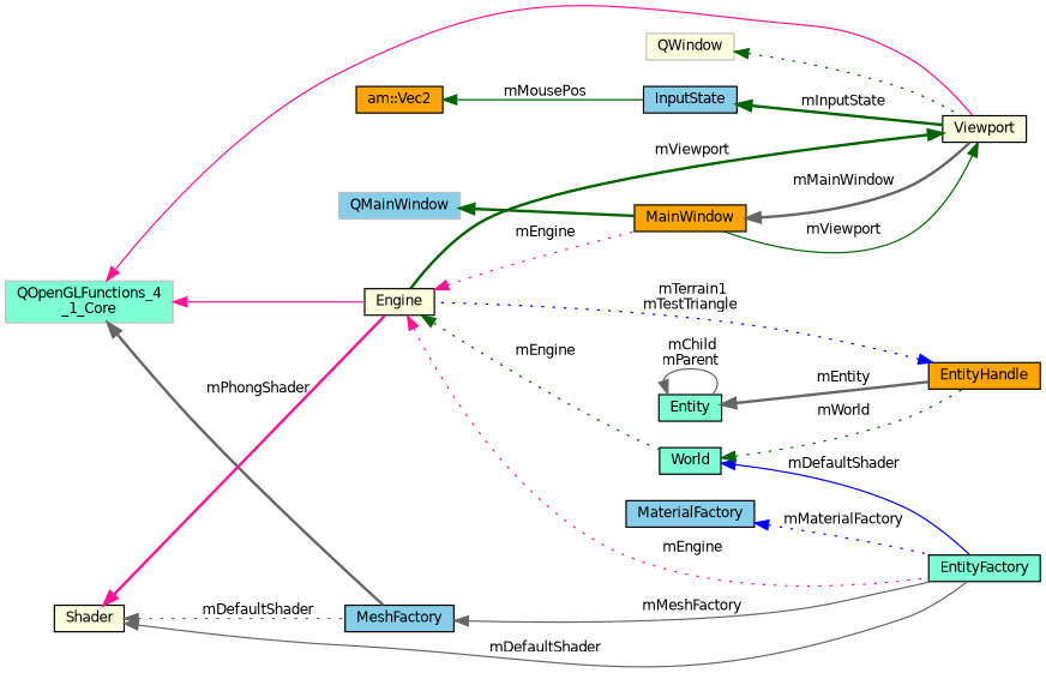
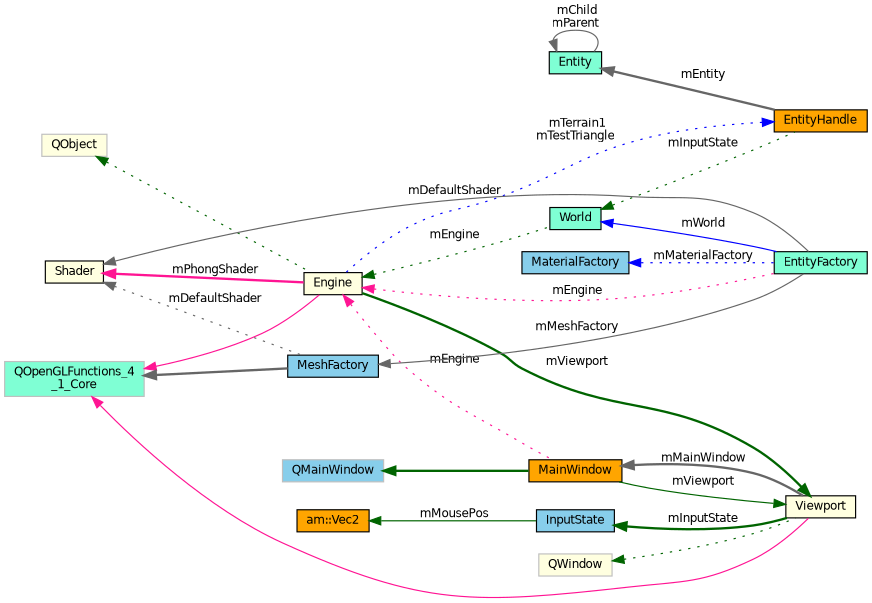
  digraph {
    rankdir=LR
    node [color=black fillcolor=lightyellow fontname=Helvetica fontsize=10 shape=record style=filled]
    edge [color=darkgreen dir=back fontname=Helvetica fontsize=10 labelfontname=Helvetica labelfontsize=10 style=dotted]
    n1 [fillcolor=aquamarine fontcolor=black height=0.2 label=EntityFactory width=0.4]
    n2 [height=0.2 label=Engine width=0.4]
    n3 [fillcolor=aquamarine height=0.2 label=World width=0.4]
    n4 [fillcolor=orange height=0.2 label=MainWindow width=0.4]
    n5 [fillcolor=orange height=0.2 label=EntityHandle width=0.4]
    n6 [height=0.2 label=Viewport width=0.4]
+   n7 [color=grey75 height=0.2 label=QObject width=0.4]
    n8 [color=grey75 fillcolor=aquamarine height=0.2 label="QOpenGLFunctions_4\l_1_Core" width=0.4]
    n9 [fillcolor=skyblue height=0.2 label=MeshFactory width=0.4]
    n10 [fillcolor=aquamarine height=0.2 label=Entity width=0.4]
    n11 [height=0.2 label=Shader width=0.4]
    n12 [color=grey75 height=0.2 label=QWindow width=0.4]
    n13 [fillcolor=skyblue height=0.2 label=InputState width=0.4]
    n14 [fillcolor=orange height=0.2 label="am::Vec2" width=0.4]
    n15 [color=grey75 fillcolor=skyblue height=0.2 label=QMainWindow width=0.4]
    n16 [fillcolor=skyblue height=0.2 label=MaterialFactory width=0.4]
    n2 -> n1 [color=deeppink label=" mEngine"]
    n2 -> n3 [label=" mEngine"]
    n2 -> n4 [color=deeppink label=" mEngine"]
-   n3 -> n1 [color=blue label=" mDefaultShader" style=solid]
-   n3 -> n5 [label=" mWorld"]
+   n3 -> n1 [color=blue label=" mWorld" style=solid]
+   n3 -> n5 [label=" mInputState"]
    n4 -> n6 [color=gray40 label=" mMainWindow" style=bold]
    n5 -> n2 [color=blue label=" mTerrain1\nmTestTriangle"]
    n6 -> n2 [label=" mViewport" style=bold]
    n6 -> n4 [label=" mViewport" style=solid]
+   n7 -> n2
    n8 -> n2 [color=deeppink style=solid]
    n8 -> n6 [color=deeppink style=solid]
    n8 -> n9 [color=gray40 style=bold]
    n9 -> n1 [color=gray40 label=" mMeshFactory" style=solid]
    n10 -> n5 [color=gray40 label=" mEntity" style=bold]
    n10 -> n10 [color=gray40 label=" mChild\nmParent" style=solid]
    n11 -> n1 [color=gray40 label=" mDefaultShader" style=solid]
    n11 -> n2 [color=deeppink label=" mPhongShader" style=bold]
    n11 -> n9 [color=gray40 label=" mDefaultShader"]
    n12 -> n6
    n13 -> n6 [label=" mInputState" style=bold]
    n14 -> n13 [label=" mMousePos" style=solid]
    n15 -> n4 [style=bold]
    n16 -> n1 [color=blue label=" mMaterialFactory"]
  }
